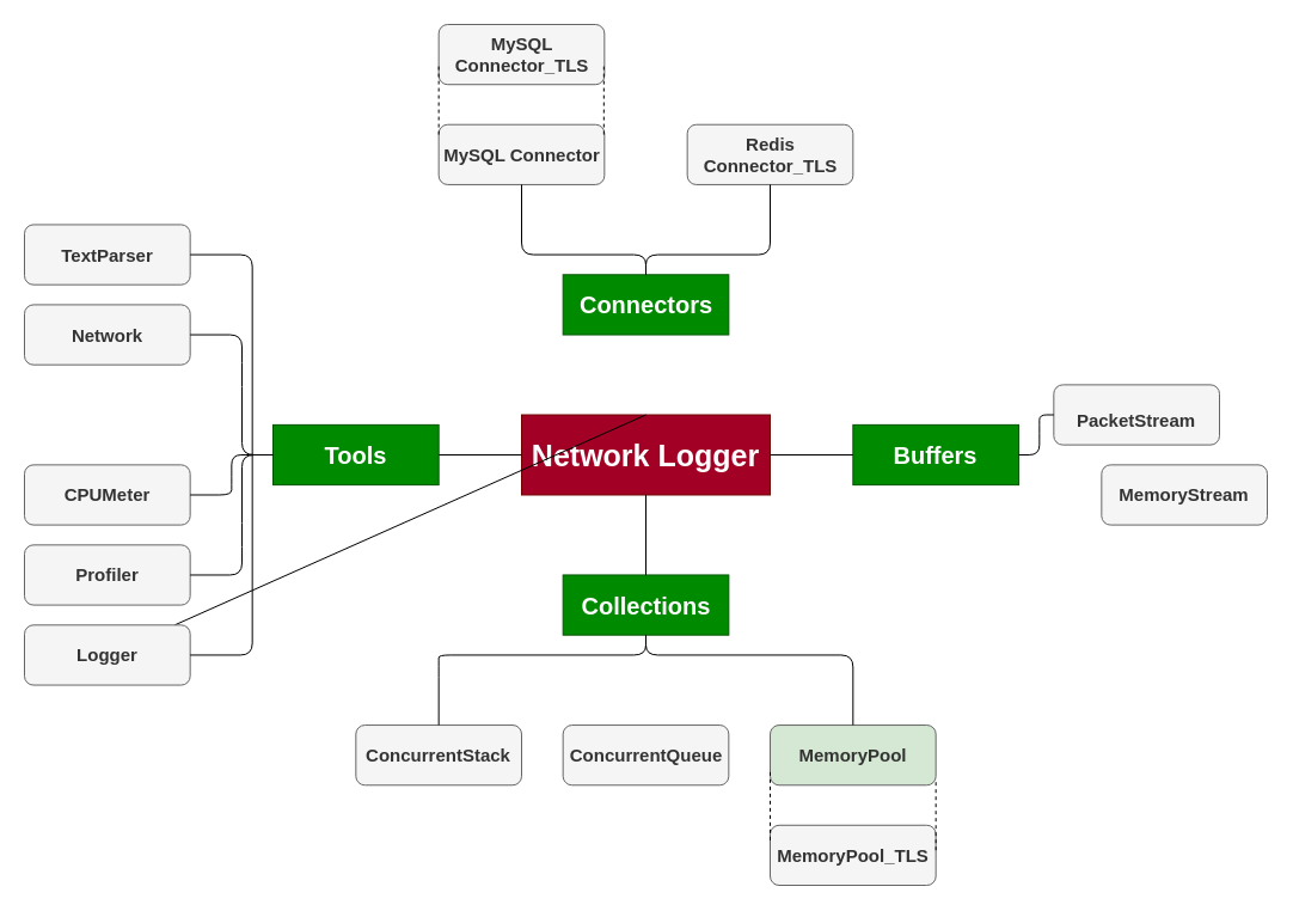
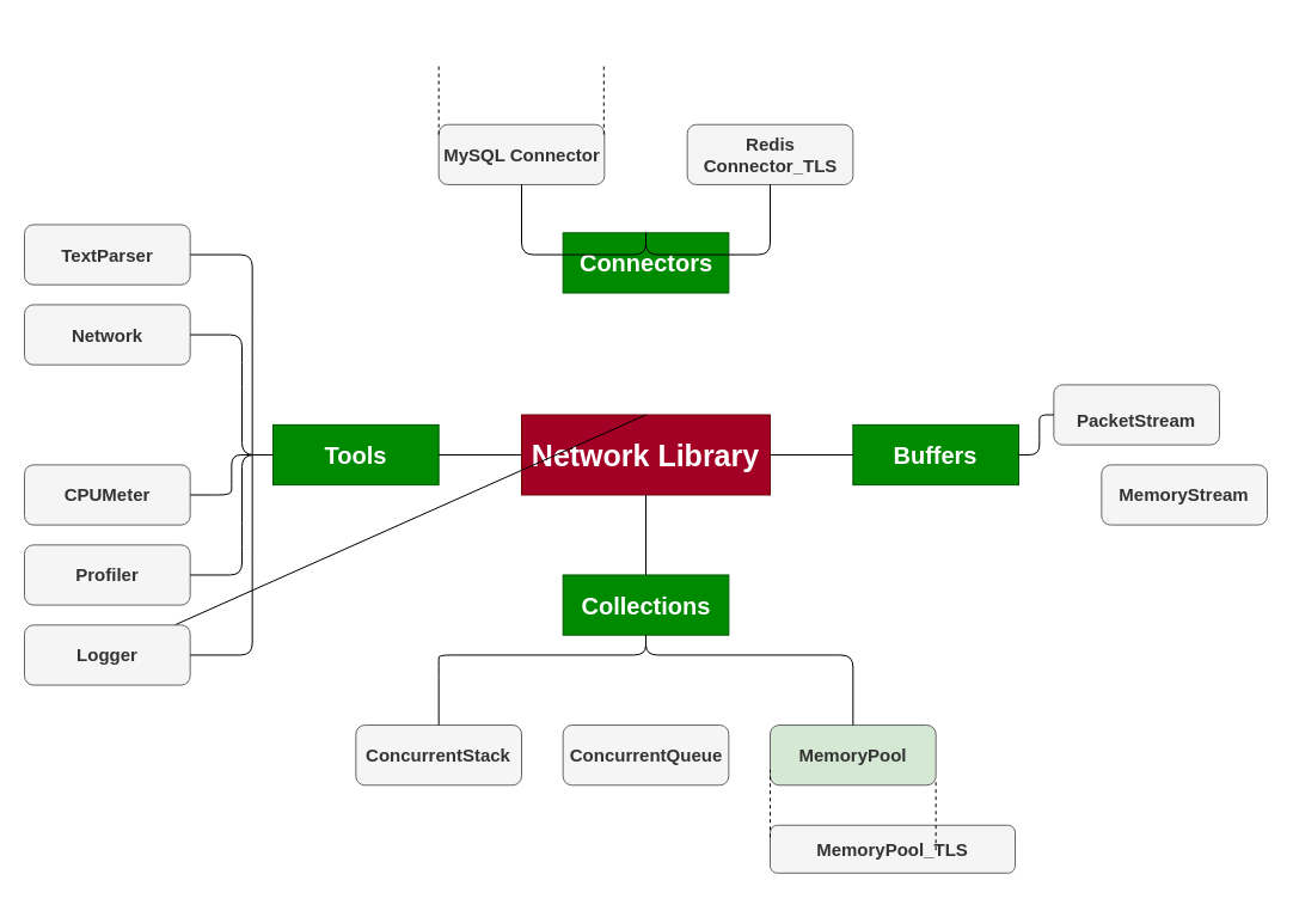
  <mxCell id="0" />
  <mxCell id="1" parent="0" />
  <mxCell id="2" value="" style="group" vertex="1" connectable="0" parent="1"><mxGeometry x="20" y="20" width="1040" height="720" as="geometry" /></mxCell>
- <mxCell id="3" value="&lt;font style=&quot;font-size: 25px&quot;&gt;Network Logger&lt;/font&gt;" style="rounded=0;whiteSpace=wrap;html=1;fontSize=25;fontStyle=1;fillColor=#a20025;strokeColor=#6F0000;glass=0;fontColor=#ffffff;align=center;verticalAlign=middle;" parent="2" vertex="1"><mxGeometry x="416" y="326.512" width="208" height="66.977" as="geometry" /></mxCell>
+ <mxCell id="3" value="&lt;font style=&quot;font-size: 25px&quot;&gt;Network Library&lt;/font&gt;" style="rounded=0;whiteSpace=wrap;html=1;fontSize=25;fontStyle=1;fillColor=#a20025;strokeColor=#6F0000;glass=0;fontColor=#ffffff;align=center;verticalAlign=middle;" parent="2" vertex="1"><mxGeometry x="416" y="326.512" width="208" height="66.977" as="geometry" /></mxCell>
  <mxCell id="4" value="Buffers" style="rounded=0;whiteSpace=wrap;html=1;fontSize=20;fontStyle=1;fillColor=#008a00;strokeColor=#005700;fontColor=#ffffff;align=center;verticalAlign=middle;" parent="2" vertex="1"><mxGeometry x="693.333" y="334.884" width="138.667" height="50.233" as="geometry" /></mxCell>
- <mxCell id="5" value="Connectors" style="rounded=0;whiteSpace=wrap;html=1;fontSize=20;fontStyle=1;fillColor=#008a00;strokeColor=#005700;fontColor=#ffffff;align=center;verticalAlign=middle;" parent="2" vertex="1"><mxGeometry x="450.667" y="209.302" width="138.667" height="50.233" as="geometry" /></mxCell>
+ <mxCell id="5" value="Connectors" style="rounded=0;whiteSpace=wrap;html=1;fontSize=20;fontStyle=1;fillColor=#008a00;strokeColor=#005700;fontColor=#ffffff;align=center;verticalAlign=middle;" parent="2" vertex="1"><mxGeometry x="450.667" y="174.302" width="138.667" height="50.233" as="geometry" /></mxCell>
  <mxCell id="6" value="Tools" style="rounded=0;whiteSpace=wrap;html=1;fontSize=20;fontStyle=1;fillColor=#008a00;strokeColor=#005700;fontColor=#ffffff;align=center;verticalAlign=middle;" parent="2" vertex="1"><mxGeometry x="208" y="334.884" width="138.667" height="50.233" as="geometry" /></mxCell>
  <mxCell id="7" value="Collections" style="rounded=0;whiteSpace=wrap;html=1;fontSize=20;fontStyle=1;fillColor=#008a00;strokeColor=#005700;fontColor=#ffffff;align=center;verticalAlign=middle;" parent="2" vertex="1"><mxGeometry x="450.667" y="460.465" width="138.667" height="50.233" as="geometry" /></mxCell>
  <mxCell id="8" value="" style="endArrow=none;html=1;fontSize=25;exitX=0.5;exitY=0;exitDx=0;exitDy=0;fontStyle=1;align=center;verticalAlign=middle;" parent="2" source="3" target="20" edge="1"><mxGeometry width="43.333" height="41.86" as="geometry"><mxPoint x="546" y="351.628" as="sourcePoint" /><mxPoint x="589.333" y="309.767" as="targetPoint" /></mxGeometry></mxCell>
  <mxCell id="9" value="" style="endArrow=none;html=1;fontSize=25;exitX=0;exitY=0.5;exitDx=0;exitDy=0;entryX=1;entryY=0.5;entryDx=0;entryDy=0;fontStyle=1;align=center;verticalAlign=middle;" parent="2" source="3" target="6" edge="1"><mxGeometry width="43.333" height="41.86" as="geometry"><mxPoint x="528.667" y="334.884" as="sourcePoint" /><mxPoint x="528.667" y="267.907" as="targetPoint" /></mxGeometry></mxCell>
  <mxCell id="10" value="" style="endArrow=none;html=1;fontSize=25;exitX=0.5;exitY=1;exitDx=0;exitDy=0;entryX=0.5;entryY=0;entryDx=0;entryDy=0;fontStyle=1;align=center;verticalAlign=middle;" parent="2" source="3" target="7" edge="1"><mxGeometry width="43.333" height="41.86" as="geometry"><mxPoint x="424.667" y="368.372" as="sourcePoint" /><mxPoint x="355.333" y="368.372" as="targetPoint" /></mxGeometry></mxCell>
  <mxCell id="11" value="" style="endArrow=none;html=1;fontSize=25;exitX=1;exitY=0.5;exitDx=0;exitDy=0;entryX=0;entryY=0.5;entryDx=0;entryDy=0;fontStyle=1;align=center;verticalAlign=middle;" parent="2" source="3" target="4" edge="1"><mxGeometry width="43.333" height="41.86" as="geometry"><mxPoint x="528.667" y="401.86" as="sourcePoint" /><mxPoint x="528.667" y="468.837" as="targetPoint" /></mxGeometry></mxCell>
  <mxCell id="12" value="&lt;span style=&quot;font-size: 15px&quot;&gt;PacketStream&lt;/span&gt;" style="rounded=1;whiteSpace=wrap;html=1;fontSize=25;fontStyle=1;fillColor=#f5f5f5;strokeColor=#666666;fontColor=#333333;align=center;verticalAlign=middle;" parent="2" vertex="1"><mxGeometry x="861.333" y="301.395" width="138.667" height="50.233" as="geometry" /></mxCell>
  <mxCell id="13" value="MemoryStream" style="rounded=1;whiteSpace=wrap;html=1;fontSize=15;fontStyle=1;fillColor=#f5f5f5;strokeColor=#666666;fontColor=#333333;verticalAlign=middle;align=center;" parent="2" vertex="1"><mxGeometry x="901.333" y="368.372" width="138.667" height="50.233" as="geometry" /></mxCell>
  <mxCell id="14" value="Redis&lt;br&gt;Connector_TLS" style="rounded=1;whiteSpace=wrap;html=1;fontSize=15;fontStyle=1;fillColor=#f5f5f5;strokeColor=#666666;fontColor=#333333;align=center;verticalAlign=middle;" parent="2" vertex="1"><mxGeometry x="554.667" y="83.721" width="138.667" height="50.233" as="geometry" /></mxCell>
  <mxCell id="15" value="MySQL Connector" style="rounded=1;whiteSpace=wrap;html=1;fontSize=15;fontStyle=1;fillColor=#f5f5f5;strokeColor=#666666;fontColor=#333333;align=center;verticalAlign=middle;" parent="2" vertex="1"><mxGeometry x="346.667" y="83.721" width="138.667" height="50.233" as="geometry" /></mxCell>
  <mxCell id="16" value="TextParser" style="rounded=1;whiteSpace=wrap;html=1;fontSize=15;fillColor=#f5f5f5;strokeColor=#666666;fontColor=#333333;fontStyle=1;align=center;verticalAlign=middle;" parent="2" vertex="1"><mxGeometry y="167.442" width="138.667" height="50.233" as="geometry" /></mxCell>
  <mxCell id="17" value="Network" style="rounded=1;whiteSpace=wrap;html=1;fontSize=15;fillColor=#f5f5f5;strokeColor=#666666;fontColor=#333333;fontStyle=1;align=center;verticalAlign=middle;" parent="2" vertex="1"><mxGeometry y="234.419" width="138.667" height="50.233" as="geometry" /></mxCell>
  <mxCell id="18" value="CPUMeter" style="rounded=1;whiteSpace=wrap;html=1;fontSize=15;fillColor=#f5f5f5;strokeColor=#666666;fontColor=#333333;fontStyle=1;align=center;verticalAlign=middle;" parent="2" vertex="1"><mxGeometry y="368.372" width="138.667" height="50.233" as="geometry" /></mxCell>
  <mxCell id="19" value="Profiler" style="rounded=1;whiteSpace=wrap;html=1;fontSize=15;fillColor=#f5f5f5;strokeColor=#666666;fontColor=#333333;fontStyle=1;align=center;verticalAlign=middle;" parent="2" vertex="1"><mxGeometry y="435.349" width="138.667" height="50.233" as="geometry" /></mxCell>
  <mxCell id="20" value="Logger" style="rounded=1;whiteSpace=wrap;html=1;fontSize=15;fillColor=#f5f5f5;strokeColor=#666666;fontColor=#333333;fontStyle=1;align=center;verticalAlign=middle;" parent="2" vertex="1"><mxGeometry y="502.326" width="138.667" height="50.233" as="geometry" /></mxCell>
  <mxCell id="21" value="ConcurrentStack" style="rounded=1;whiteSpace=wrap;html=1;fontSize=15;fontStyle=1;fillColor=#f5f5f5;strokeColor=#666666;fontColor=#333333;align=center;verticalAlign=middle;" parent="2" vertex="1"><mxGeometry x="277.333" y="586.047" width="138.667" height="50.233" as="geometry" /></mxCell>
  <mxCell id="22" value="ConcurrentQueue" style="rounded=1;whiteSpace=wrap;html=1;fontSize=15;fontStyle=1;fillColor=#f5f5f5;strokeColor=#666666;fontColor=#333333;align=center;verticalAlign=middle;" parent="2" vertex="1"><mxGeometry x="450.667" y="586.047" width="138.667" height="50.233" as="geometry" /></mxCell>
  <mxCell id="23" value="MemoryPool" style="rounded=1;whiteSpace=wrap;html=1;fontSize=15;fontStyle=1;fillColor=#d5e8d4;strokeColor=#666666;fontColor=#333333;align=center;verticalAlign=middle;" parent="2" vertex="1"><mxGeometry x="624" y="586.047" width="138.667" height="50.233" as="geometry" /></mxCell>
- <mxCell id="24" value="MemoryPool_TLS" style="rounded=1;whiteSpace=wrap;html=1;fontSize=15;fontStyle=1;fillColor=#f5f5f5;strokeColor=#666666;fontColor=#333333;align=center;verticalAlign=middle;" parent="2" vertex="1"><mxGeometry x="624" y="669.767" width="138.667" height="50.233" as="geometry" /></mxCell>
- <mxCell id="25" value="MySQL Connector_TLS" style="rounded=1;whiteSpace=wrap;html=1;fontSize=15;fontStyle=1;fillColor=#f5f5f5;strokeColor=#666666;fontColor=#333333;align=center;verticalAlign=middle;" parent="2" vertex="1"><mxGeometry x="346.667" width="138.667" height="50.233" as="geometry" /></mxCell>
+ <mxCell id="24" value="MemoryPool_TLS" style="rounded=1;whiteSpace=wrap;html=1;fontSize=15;fontStyle=1;fillColor=#f5f5f5;strokeColor=#666666;fontColor=#333333;align=center;verticalAlign=middle;" parent="2" vertex="1"><mxGeometry x="624" y="669.767" width="205" height="40" as="geometry" /></mxCell>
  <mxCell id="26" value="" style="endArrow=none;html=1;fontSize=15;fontColor=#66B2FF;exitX=0;exitY=0.5;exitDx=0;exitDy=0;entryX=1;entryY=0.5;entryDx=0;entryDy=0;align=center;verticalAlign=middle;" parent="2" source="6" target="18" edge="1"><mxGeometry width="43.333" height="41.86" as="geometry"><mxPoint x="260" y="334.884" as="sourcePoint" /><mxPoint x="303.333" y="293.023" as="targetPoint" /><Array as="points"><mxPoint x="199.333" y="360" /><mxPoint x="173.333" y="360" /><mxPoint x="173.333" y="376.744" /><mxPoint x="173.333" y="393.488" /></Array></mxGeometry></mxCell>
  <mxCell id="27" value="" style="endArrow=none;html=1;fontSize=15;fontColor=#66B2FF;entryX=1;entryY=0.5;entryDx=0;entryDy=0;align=center;verticalAlign=middle;" parent="2" target="16" edge="1"><mxGeometry width="43.333" height="41.86" as="geometry"><mxPoint x="190.667" y="360" as="sourcePoint" /><mxPoint x="147.333" y="368.372" as="targetPoint" /><Array as="points"><mxPoint x="190.667" y="259.535" /><mxPoint x="190.667" y="192.558" /></Array></mxGeometry></mxCell>
  <mxCell id="28" value="" style="endArrow=none;html=1;fontSize=15;fontColor=#66B2FF;exitX=0;exitY=0.5;exitDx=0;exitDy=0;entryX=1;entryY=0.5;entryDx=0;entryDy=0;align=center;verticalAlign=middle;" parent="2" source="6" target="17" edge="1"><mxGeometry width="43.333" height="41.86" as="geometry"><mxPoint x="216.667" y="368.372" as="sourcePoint" /><mxPoint x="147.333" y="167.442" as="targetPoint" /><Array as="points"><mxPoint x="182" y="360" /><mxPoint x="182" y="293.023" /><mxPoint x="182" y="259.535" /></Array></mxGeometry></mxCell>
  <mxCell id="29" value="" style="endArrow=none;html=1;fontSize=15;fontColor=#66B2FF;entryX=0;entryY=0.5;entryDx=0;entryDy=0;exitX=1;exitY=0.5;exitDx=0;exitDy=0;align=center;verticalAlign=middle;" parent="2" source="19" target="6" edge="1"><mxGeometry width="43.333" height="41.86" as="geometry"><mxPoint x="147.333" y="435.349" as="sourcePoint" /><mxPoint x="216.667" y="368.372" as="targetPoint" /><Array as="points"><mxPoint x="182" y="460.465" /><mxPoint x="182" y="426.977" /><mxPoint x="182" y="360" /></Array></mxGeometry></mxCell>
  <mxCell id="30" value="" style="endArrow=none;html=1;fontSize=15;fontColor=#66B2FF;exitX=1;exitY=0.5;exitDx=0;exitDy=0;align=center;verticalAlign=middle;" parent="2" source="20" edge="1"><mxGeometry width="43.333" height="41.86" as="geometry"><mxPoint x="173.333" y="460.465" as="sourcePoint" /><mxPoint x="190.667" y="360" as="targetPoint" /><Array as="points"><mxPoint x="190.667" y="527.442" /><mxPoint x="190.667" y="460.465" /></Array></mxGeometry></mxCell>
  <mxCell id="31" value="" style="endArrow=none;html=1;fontSize=15;fontColor=#66B2FF;exitX=0.5;exitY=0;exitDx=0;exitDy=0;entryX=0.5;entryY=1;entryDx=0;entryDy=0;align=center;verticalAlign=middle;" parent="2" source="5" target="15" edge="1"><mxGeometry width="43.333" height="41.86" as="geometry"><mxPoint x="442" y="175.814" as="sourcePoint" /><mxPoint x="485.333" y="133.953" as="targetPoint" /><Array as="points"><mxPoint x="520" y="192.558" /><mxPoint x="416" y="192.558" /></Array></mxGeometry></mxCell>
  <mxCell id="32" value="" style="endArrow=none;html=1;fontSize=15;fontColor=#66B2FF;exitX=0.5;exitY=0;exitDx=0;exitDy=0;entryX=0.5;entryY=1;entryDx=0;entryDy=0;align=center;verticalAlign=middle;" parent="2" source="5" target="14" edge="1"><mxGeometry width="43.333" height="41.86" as="geometry"><mxPoint x="563.333" y="142.326" as="sourcePoint" /><mxPoint x="606.667" y="100.465" as="targetPoint" /><Array as="points"><mxPoint x="520" y="192.558" /><mxPoint x="624" y="192.558" /></Array></mxGeometry></mxCell>
  <mxCell id="33" value="" style="endArrow=none;html=1;fontSize=15;fontColor=#66B2FF;exitX=1;exitY=0.5;exitDx=0;exitDy=0;entryX=0;entryY=0.5;entryDx=0;entryDy=0;align=center;verticalAlign=middle;" parent="2" source="4" target="12" edge="1"><mxGeometry width="43.333" height="41.86" as="geometry"><mxPoint x="806" y="309.767" as="sourcePoint" /><mxPoint x="849.333" y="267.907" as="targetPoint" /><Array as="points"><mxPoint x="849.333" y="360" /><mxPoint x="849.333" y="343.256" /><mxPoint x="849.333" y="326.512" /></Array></mxGeometry></mxCell>
  <mxCell id="34" value="" style="endArrow=none;html=1;fontSize=15;fontColor=#66B2FF;entryX=0.5;entryY=1;entryDx=0;entryDy=0;exitX=0.5;exitY=0;exitDx=0;exitDy=0;align=center;verticalAlign=middle;" parent="2" source="21" target="7" edge="1"><mxGeometry width="43.333" height="41.86" as="geometry"><mxPoint x="476.667" y="560.93" as="sourcePoint" /><mxPoint x="520" y="519.07" as="targetPoint" /><Array as="points"><mxPoint x="346.667" y="535.814" /><mxPoint x="346.667" y="527.442" /><mxPoint x="520" y="527.442" /></Array></mxGeometry></mxCell>
  <mxCell id="35" value="" style="endArrow=none;html=1;fontSize=15;fontColor=#66B2FF;exitX=0.5;exitY=0;exitDx=0;exitDy=0;entryX=0.5;entryY=1;entryDx=0;entryDy=0;align=center;verticalAlign=middle;" parent="2" source="23" target="7" edge="1"><mxGeometry width="43.333" height="41.86" as="geometry"><mxPoint x="528.667" y="594.419" as="sourcePoint" /><mxPoint x="528.667" y="519.07" as="targetPoint" /><Array as="points"><mxPoint x="693.333" y="527.442" /><mxPoint x="520" y="527.442" /></Array></mxGeometry></mxCell>
  <mxCell id="36" value="" style="endArrow=none;dashed=1;html=1;fontSize=15;fontColor=#66B2FF;entryX=0;entryY=0.75;entryDx=0;entryDy=0;exitX=0;exitY=0.25;exitDx=0;exitDy=0;align=center;verticalAlign=middle;" parent="2" source="24" target="23" edge="1"><mxGeometry width="43.333" height="41.86" as="geometry"><mxPoint x="624" y="669.767" as="sourcePoint" /><mxPoint x="641.333" y="569.302" as="targetPoint" /></mxGeometry></mxCell>
  <mxCell id="37" value="" style="endArrow=none;dashed=1;html=1;fontSize=15;fontColor=#66B2FF;entryX=0;entryY=0.75;entryDx=0;entryDy=0;exitX=0;exitY=0.25;exitDx=0;exitDy=0;align=center;verticalAlign=middle;" parent="2" edge="1"><mxGeometry width="43.333" height="41.86" as="geometry"><mxPoint x="762.667" y="690.698" as="sourcePoint" /><mxPoint x="762.667" y="632.093" as="targetPoint" /></mxGeometry></mxCell>
  <mxCell id="38" value="" style="endArrow=none;dashed=1;html=1;fontSize=15;fontColor=#66B2FF;entryX=0;entryY=0.75;entryDx=0;entryDy=0;exitX=0;exitY=0.25;exitDx=0;exitDy=0;align=center;verticalAlign=middle;" parent="2" edge="1"><mxGeometry width="43.333" height="41.86" as="geometry"><mxPoint x="346.667" y="92.093" as="sourcePoint" /><mxPoint x="346.667" y="33.488" as="targetPoint" /></mxGeometry></mxCell>
  <mxCell id="39" value="" style="endArrow=none;dashed=1;html=1;fontSize=15;fontColor=#66B2FF;entryX=0;entryY=0.75;entryDx=0;entryDy=0;exitX=0;exitY=0.25;exitDx=0;exitDy=0;align=center;verticalAlign=middle;" parent="2" edge="1"><mxGeometry width="43.333" height="41.86" as="geometry"><mxPoint x="484.839" y="92.093" as="sourcePoint" /><mxPoint x="484.839" y="33.488" as="targetPoint" /></mxGeometry></mxCell>
